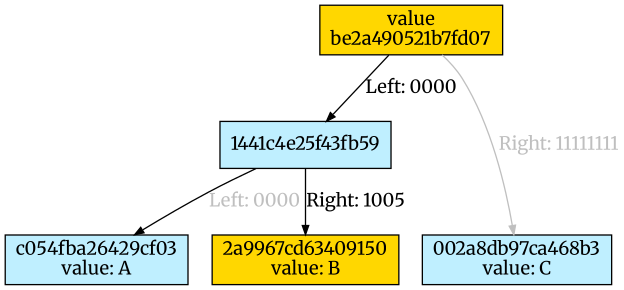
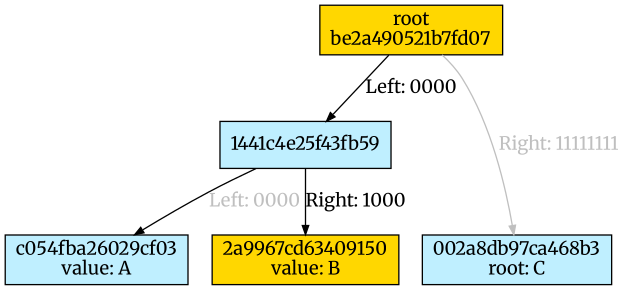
  digraph {
    fontname=Merriweather
    node [fillcolor=lightblue1 fontname=Merriweather ordering=out shape=box style=filled]
    edge [arrowsize=0.7 color=black fontcolor=black fontname=Merriweather nojustify=true]
-   n1 [fillcolor=gold1 label="value\nbe2a490521b7fd07"]
+   n1 [fillcolor=gold1 label="root\nbe2a490521b7fd07"]
    n2 [label="1441c4e25f43fb59"]
-   n3 [label="c054fba26429cf03\nvalue: A"]
+   n3 [label="c054fba26029cf03\nvalue: A"]
    n4 [fillcolor=gold1 label="2a9967cd63409150\nvalue: B"]
-   n5 [label="002a8db97ca468b3\nvalue: C"]
+   n5 [label="002a8db97ca468b3\nroot: C"]
    subgraph sub_1 {
      rank=same
      n1
    }
    subgraph sub_2 {
      rank=same
      n2
    }
    subgraph sub_3 {
      rank=same
      n3
      n4
      n5
    }
    n1 -> n2 [label="Left: 0000\l"]
    n1 -> n5 [color=gray75 fontcolor=gray75 label="Right: 11111111"]
    n2 -> n3 [fontcolor=gray75 label="Left: 0000"]
-   n2 -> n4 [label="Right: 1005"]
+   n2 -> n4 [label="Right: 1000"]
  }
